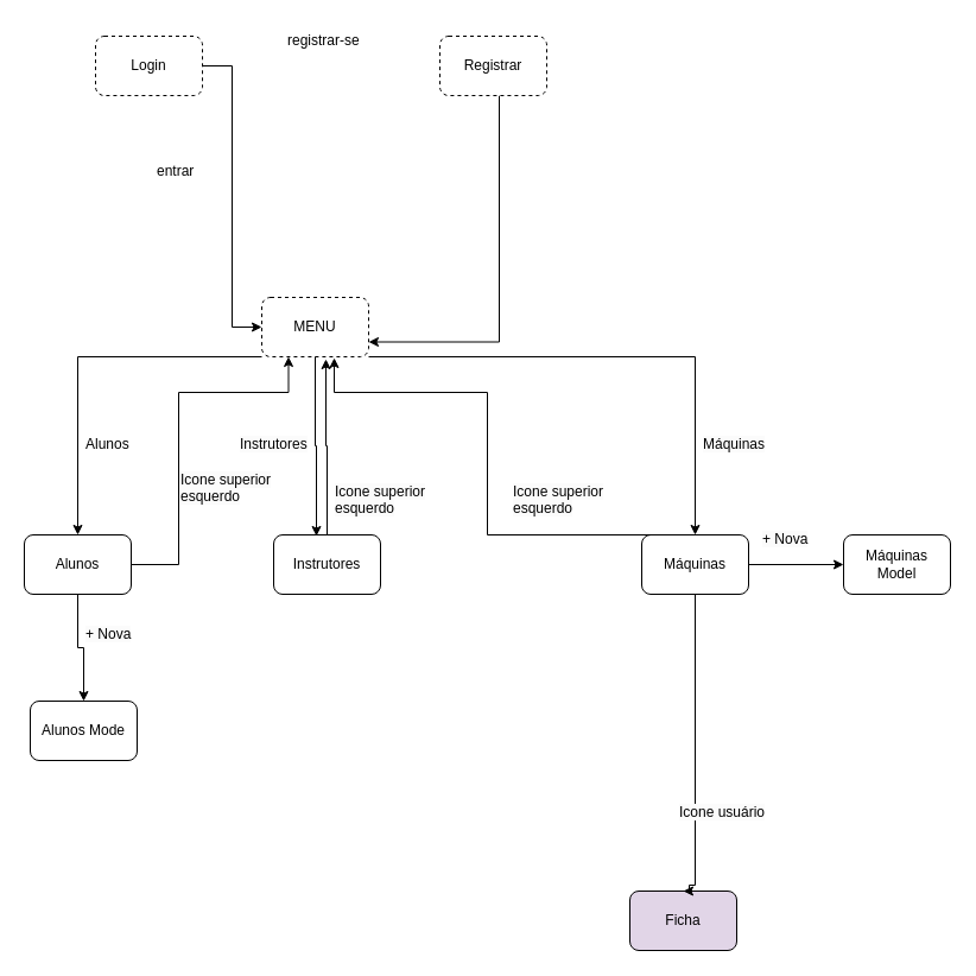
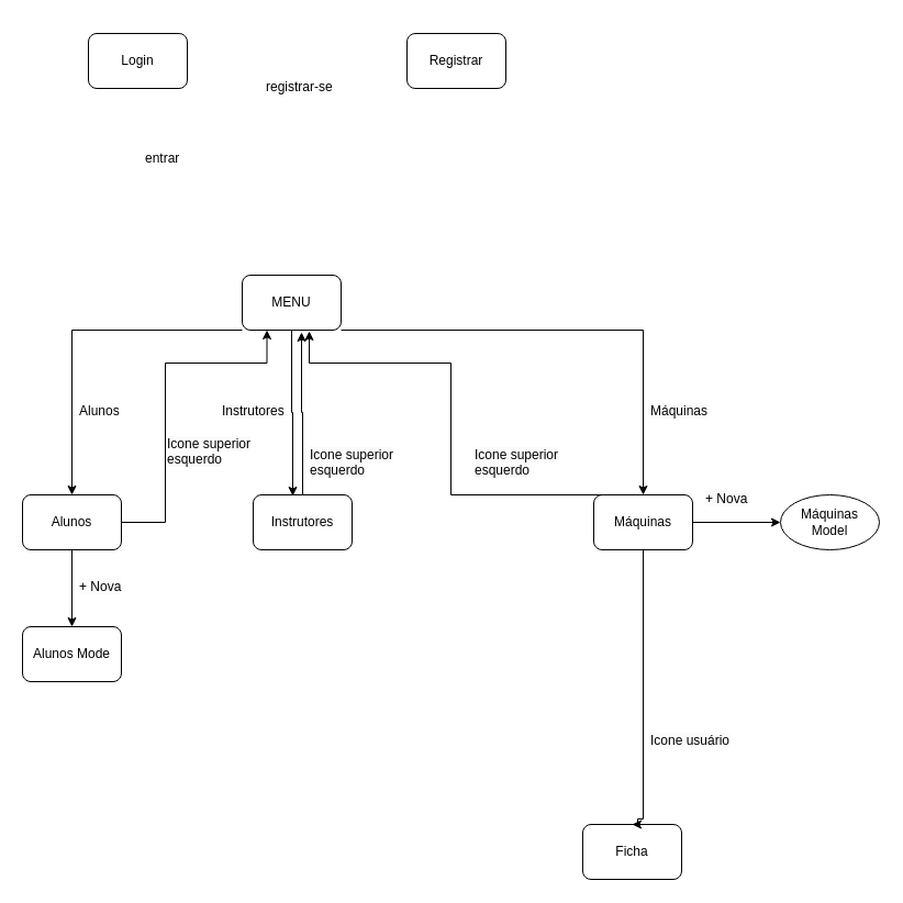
  <mxCell id="0" />
  <mxCell id="1" parent="0" />
- <mxCell id="2" value="MENU" style="rounded=1;whiteSpace=wrap;html=1;dashed=1;" vertex="1" parent="1"><mxGeometry x="220" y="250" width="90" height="50" as="geometry" /></mxCell>
- <mxCell id="3" style="edgeStyle=orthogonalEdgeStyle;rounded=0;orthogonalLoop=1;jettySize=auto;html=1;entryX=0;entryY=0.5;entryDx=0;entryDy=0;" edge="1" parent="1" source="4" target="2"><mxGeometry relative="1" as="geometry" /></mxCell>
- <mxCell id="4" value="Login" style="rounded=1;whiteSpace=wrap;html=1;dashed=1;" vertex="1" parent="1"><mxGeometry x="80" y="30" width="90" height="50" as="geometry" /></mxCell>
+ <mxCell id="2" value="MENU" style="rounded=1;whiteSpace=wrap;html=1;" vertex="1" parent="1"><mxGeometry x="220" y="250" width="90" height="50" as="geometry" /></mxCell>
+ <mxCell id="4" value="Login" style="rounded=1;whiteSpace=wrap;html=1;" vertex="1" parent="1"><mxGeometry x="80" y="30" width="90" height="50" as="geometry" /></mxCell>
  <mxCell id="5" value="" style="edgeStyle=orthogonalEdgeStyle;rounded=0;orthogonalLoop=1;jettySize=auto;html=1;" edge="1" parent="1" source="6" target="14"><mxGeometry relative="1" as="geometry" /></mxCell>
  <mxCell id="6" value="Máquinas" style="rounded=1;whiteSpace=wrap;html=1;" vertex="1" parent="1"><mxGeometry x="540" y="450" width="90" height="50" as="geometry" /></mxCell>
  <mxCell id="7" value="" style="endArrow=classic;html=1;rounded=0;exitX=1;exitY=1;exitDx=0;exitDy=0;entryX=0.5;entryY=0;entryDx=0;entryDy=0;" edge="1" parent="1" source="2" target="6"><mxGeometry width="50" height="50" relative="1" as="geometry"><mxPoint x="275" y="310" as="sourcePoint" /><mxPoint x="275" y="460" as="targetPoint" /><Array as="points"><mxPoint x="585" y="300" /></Array></mxGeometry></mxCell>
  <mxCell id="8" value="&lt;span style=&quot;color: rgb(0, 0, 0); font-family: Helvetica; font-size: 12px; font-style: normal; font-variant-ligatures: normal; font-variant-caps: normal; font-weight: 400; letter-spacing: normal; orphans: 2; text-align: center; text-indent: 0px; text-transform: none; widows: 2; word-spacing: 0px; -webkit-text-stroke-width: 0px; white-space: normal; background-color: rgb(251, 251, 251); text-decoration-thickness: initial; text-decoration-style: initial; text-decoration-color: initial; display: inline !important; float: none;&quot;&gt;Máquinas&lt;/span&gt;" style="text;whiteSpace=wrap;html=1;" vertex="1" parent="1"><mxGeometry x="590" y="360" width="110" height="40" as="geometry" /></mxCell>
  <mxCell id="9" value="" style="edgeStyle=orthogonalEdgeStyle;rounded=0;orthogonalLoop=1;jettySize=auto;html=1;" edge="1" parent="1" source="11" target="25"><mxGeometry relative="1" as="geometry" /></mxCell>
  <mxCell id="10" style="edgeStyle=orthogonalEdgeStyle;rounded=0;orthogonalLoop=1;jettySize=auto;html=1;entryX=0.25;entryY=1;entryDx=0;entryDy=0;" edge="1" parent="1" source="11" target="2"><mxGeometry relative="1" as="geometry"><mxPoint x="150" y="320" as="targetPoint" /><Array as="points"><mxPoint x="150" y="475" /><mxPoint x="150" y="330" /><mxPoint x="243" y="330" /></Array></mxGeometry></mxCell>
  <mxCell id="11" value="Alunos" style="rounded=1;whiteSpace=wrap;html=1;" vertex="1" parent="1"><mxGeometry x="20" y="450" width="90" height="50" as="geometry" /></mxCell>
  <mxCell id="12" value="" style="endArrow=classic;html=1;rounded=0;exitX=0;exitY=1;exitDx=0;exitDy=0;entryX=0.5;entryY=0;entryDx=0;entryDy=0;" edge="1" parent="1" source="2"><mxGeometry width="50" height="50" relative="1" as="geometry"><mxPoint x="-60" y="300" as="sourcePoint" /><mxPoint x="65" y="450" as="targetPoint" /><Array as="points"><mxPoint x="65" y="300" /></Array></mxGeometry></mxCell>
  <mxCell id="13" value="&lt;div style=&quot;text-align: center;&quot;&gt;Alunos&lt;/div&gt;" style="text;whiteSpace=wrap;html=1;" vertex="1" parent="1"><mxGeometry x="70" y="360" width="70" height="40" as="geometry" /></mxCell>
- <mxCell id="14" value="Máquinas Model" style="rounded=1;whiteSpace=wrap;html=1;" vertex="1" parent="1"><mxGeometry x="710" y="450" width="90" height="50" as="geometry" /></mxCell>
+ <mxCell id="14" value="Máquinas Model" style="ellipse;whiteSpace=wrap;html=1;" vertex="1" parent="1"><mxGeometry x="710" y="450" width="90" height="50" as="geometry" /></mxCell>
  <mxCell id="15" value="&lt;span style=&quot;color: rgb(0, 0, 0); font-family: Helvetica; font-size: 12px; font-style: normal; font-variant-ligatures: normal; font-variant-caps: normal; font-weight: 400; letter-spacing: normal; orphans: 2; text-align: center; text-indent: 0px; text-transform: none; widows: 2; word-spacing: 0px; -webkit-text-stroke-width: 0px; white-space: normal; background-color: rgb(251, 251, 251); text-decoration-thickness: initial; text-decoration-style: initial; text-decoration-color: initial; display: inline !important; float: none;&quot;&gt;+ Nova&lt;/span&gt;" style="text;whiteSpace=wrap;html=1;" vertex="1" parent="1"><mxGeometry x="640" y="440" width="50" height="30" as="geometry" /></mxCell>
  <mxCell id="16" value="" style="endArrow=classic;html=1;rounded=0;exitX=0.25;exitY=0;exitDx=0;exitDy=0;entryX=0.678;entryY=1.02;entryDx=0;entryDy=0;entryPerimeter=0;" edge="1" parent="1" source="6" target="2"><mxGeometry width="50" height="50" relative="1" as="geometry"><mxPoint x="300" y="310" as="sourcePoint" /><mxPoint x="310" y="340" as="targetPoint" /><Array as="points"><mxPoint x="410" y="450" /><mxPoint x="410" y="330" /><mxPoint x="281" y="330" /></Array></mxGeometry></mxCell>
  <mxCell id="17" value="&lt;span style=&quot;color: rgb(0, 0, 0); font-family: Helvetica; font-size: 12px; font-style: normal; font-variant-ligatures: normal; font-variant-caps: normal; font-weight: 400; letter-spacing: normal; orphans: 2; text-align: center; text-indent: 0px; text-transform: none; widows: 2; word-spacing: 0px; -webkit-text-stroke-width: 0px; white-space: normal; background-color: rgb(251, 251, 251); text-decoration-thickness: initial; text-decoration-style: initial; text-decoration-color: initial; display: inline !important; float: none;&quot;&gt;Icone superior esquerdo&lt;/span&gt;" style="text;whiteSpace=wrap;html=1;" vertex="1" parent="1"><mxGeometry x="430" y="400" width="110" height="40" as="geometry" /></mxCell>
- <mxCell id="18" value="Ficha" style="rounded=1;whiteSpace=wrap;html=1;fillColor=#e1d5e7;" vertex="1" parent="1"><mxGeometry x="530" y="750" width="90" height="50" as="geometry" /></mxCell>
+ <mxCell id="18" value="Ficha" style="rounded=1;whiteSpace=wrap;html=1;" vertex="1" parent="1"><mxGeometry x="530" y="750" width="90" height="50" as="geometry" /></mxCell>
  <mxCell id="19" value="" style="edgeStyle=orthogonalEdgeStyle;rounded=0;orthogonalLoop=1;jettySize=auto;html=1;entryX=0.5;entryY=0;entryDx=0;entryDy=0;exitX=0.5;exitY=1;exitDx=0;exitDy=0;" edge="1" parent="1" source="6" target="18"><mxGeometry relative="1" as="geometry"><mxPoint x="430" y="550" as="sourcePoint" /><mxPoint x="570" y="485" as="targetPoint" /><Array as="points"><mxPoint x="585" y="745" /><mxPoint x="580" y="745" /><mxPoint x="580" y="750" /></Array></mxGeometry></mxCell>
- <mxCell id="20" value="&lt;span style=&quot;color: rgb(0, 0, 0); font-family: Helvetica; font-size: 12px; font-style: normal; font-variant-ligatures: normal; font-variant-caps: normal; font-weight: 400; letter-spacing: normal; orphans: 2; text-align: center; text-indent: 0px; text-transform: none; widows: 2; word-spacing: 0px; -webkit-text-stroke-width: 0px; white-space: normal; background-color: rgb(251, 251, 251); text-decoration-thickness: initial; text-decoration-style: initial; text-decoration-color: initial; display: inline !important; float: none;&quot;&gt;Icone usuário&lt;/span&gt;" style="text;whiteSpace=wrap;html=1;" vertex="1" parent="1"><mxGeometry x="570" y="670" width="110" height="40" as="geometry" /></mxCell>
+ <mxCell id="20" value="&lt;span style=&quot;color: rgb(0, 0, 0); font-family: Helvetica; font-size: 12px; font-style: normal; font-variant-ligatures: normal; font-variant-caps: normal; font-weight: 400; letter-spacing: normal; orphans: 2; text-align: center; text-indent: 0px; text-transform: none; widows: 2; word-spacing: 0px; -webkit-text-stroke-width: 0px; white-space: normal; background-color: rgb(251, 251, 251); text-decoration-thickness: initial; text-decoration-style: initial; text-decoration-color: initial; display: inline !important; float: none;&quot;&gt;Icone usuário&lt;/span&gt;" style="text;whiteSpace=wrap;html=1;" vertex="1" parent="1"><mxGeometry x="590" y="660" width="110" height="40" as="geometry" /></mxCell>
  <mxCell id="21" value="&lt;div style=&quot;text-align: center;&quot;&gt;entrar&lt;/div&gt;" style="text;whiteSpace=wrap;html=1;" vertex="1" parent="1"><mxGeometry x="130" y="130" width="70" height="40" as="geometry" /></mxCell>
- <mxCell id="22" style="edgeStyle=orthogonalEdgeStyle;rounded=0;orthogonalLoop=1;jettySize=auto;html=1;entryX=1;entryY=0.75;entryDx=0;entryDy=0;" edge="1" parent="1" source="23" target="2"><mxGeometry relative="1" as="geometry"><Array as="points"><mxPoint x="420" y="288" /></Array></mxGeometry></mxCell>
- <mxCell id="23" value="Registrar" style="rounded=1;whiteSpace=wrap;html=1;dashed=1;" vertex="1" parent="1"><mxGeometry x="370" y="30" width="90" height="50" as="geometry" /></mxCell>
- <mxCell id="24" value="&lt;div style=&quot;text-align: center;&quot;&gt;registrar-se&lt;/div&gt;" style="text;whiteSpace=wrap;html=1;" vertex="1" parent="1"><mxGeometry x="240" y="20" width="70" height="40" as="geometry" /></mxCell>
- <mxCell id="25" value="Alunos Mode" style="rounded=1;whiteSpace=wrap;html=1;" vertex="1" parent="1"><mxGeometry x="25" y="590" width="90" height="50" as="geometry" /></mxCell>
+ <mxCell id="23" value="Registrar" style="rounded=1;whiteSpace=wrap;html=1;" vertex="1" parent="1"><mxGeometry x="370" y="30" width="90" height="50" as="geometry" /></mxCell>
+ <mxCell id="24" value="&lt;div style=&quot;text-align: center;&quot;&gt;registrar-se&lt;/div&gt;" style="text;whiteSpace=wrap;html=1;" vertex="1" parent="1"><mxGeometry x="240" y="65" width="70" height="40" as="geometry" /></mxCell>
+ <mxCell id="25" value="Alunos Mode" style="rounded=1;whiteSpace=wrap;html=1;" vertex="1" parent="1"><mxGeometry x="20" y="570" width="90" height="50" as="geometry" /></mxCell>
  <mxCell id="26" value="&lt;span style=&quot;color: rgb(0, 0, 0); font-family: Helvetica; font-size: 12px; font-style: normal; font-variant-ligatures: normal; font-variant-caps: normal; font-weight: 400; letter-spacing: normal; orphans: 2; text-align: center; text-indent: 0px; text-transform: none; widows: 2; word-spacing: 0px; -webkit-text-stroke-width: 0px; white-space: normal; background-color: rgb(251, 251, 251); text-decoration-thickness: initial; text-decoration-style: initial; text-decoration-color: initial; display: inline !important; float: none;&quot;&gt;+ Nova&lt;/span&gt;" style="text;whiteSpace=wrap;html=1;" vertex="1" parent="1"><mxGeometry x="70" y="520" width="50" height="30" as="geometry" /></mxCell>
  <mxCell id="27" value="Instrutores" style="rounded=1;whiteSpace=wrap;html=1;" vertex="1" parent="1"><mxGeometry x="230" y="450" width="90" height="50" as="geometry" /></mxCell>
  <mxCell id="28" style="edgeStyle=orthogonalEdgeStyle;rounded=0;orthogonalLoop=1;jettySize=auto;html=1;entryX=0.4;entryY=0.02;entryDx=0;entryDy=0;entryPerimeter=0;" edge="1" parent="1" source="2" target="27"><mxGeometry relative="1" as="geometry" /></mxCell>
  <mxCell id="29" value="&lt;span style=&quot;color: rgb(0, 0, 0); font-family: Helvetica; font-size: 12px; font-style: normal; font-variant-ligatures: normal; font-variant-caps: normal; font-weight: 400; letter-spacing: normal; orphans: 2; text-align: center; text-indent: 0px; text-transform: none; widows: 2; word-spacing: 0px; -webkit-text-stroke-width: 0px; white-space: normal; background-color: rgb(251, 251, 251); text-decoration-thickness: initial; text-decoration-style: initial; text-decoration-color: initial; display: inline !important; float: none;&quot;&gt;Instrutores&lt;/span&gt;" style="text;whiteSpace=wrap;html=1;" vertex="1" parent="1"><mxGeometry x="200" y="360" width="110" height="40" as="geometry" /></mxCell>
  <mxCell id="30" style="edgeStyle=orthogonalEdgeStyle;rounded=0;orthogonalLoop=1;jettySize=auto;html=1;entryX=0.6;entryY=1.04;entryDx=0;entryDy=0;entryPerimeter=0;" edge="1" parent="1" source="27" target="2"><mxGeometry relative="1" as="geometry" /></mxCell>
  <mxCell id="31" value="&lt;span style=&quot;color: rgb(0, 0, 0); font-family: Helvetica; font-size: 12px; font-style: normal; font-variant-ligatures: normal; font-variant-caps: normal; font-weight: 400; letter-spacing: normal; orphans: 2; text-align: center; text-indent: 0px; text-transform: none; widows: 2; word-spacing: 0px; -webkit-text-stroke-width: 0px; white-space: normal; background-color: rgb(251, 251, 251); text-decoration-thickness: initial; text-decoration-style: initial; text-decoration-color: initial; display: inline !important; float: none;&quot;&gt;Icone superior esquerdo&lt;/span&gt;" style="text;whiteSpace=wrap;html=1;" vertex="1" parent="1"><mxGeometry x="280" y="400" width="110" height="40" as="geometry" /></mxCell>
  <mxCell id="32" value="&lt;span style=&quot;color: rgb(0, 0, 0); font-family: Helvetica; font-size: 12px; font-style: normal; font-variant-ligatures: normal; font-variant-caps: normal; font-weight: 400; letter-spacing: normal; orphans: 2; text-align: center; text-indent: 0px; text-transform: none; widows: 2; word-spacing: 0px; -webkit-text-stroke-width: 0px; white-space: normal; background-color: rgb(251, 251, 251); text-decoration-thickness: initial; text-decoration-style: initial; text-decoration-color: initial; display: inline !important; float: none;&quot;&gt;Icone superior esquerdo&lt;/span&gt;" style="text;whiteSpace=wrap;html=1;" vertex="1" parent="1"><mxGeometry x="150" y="390" width="110" height="40" as="geometry" /></mxCell>
